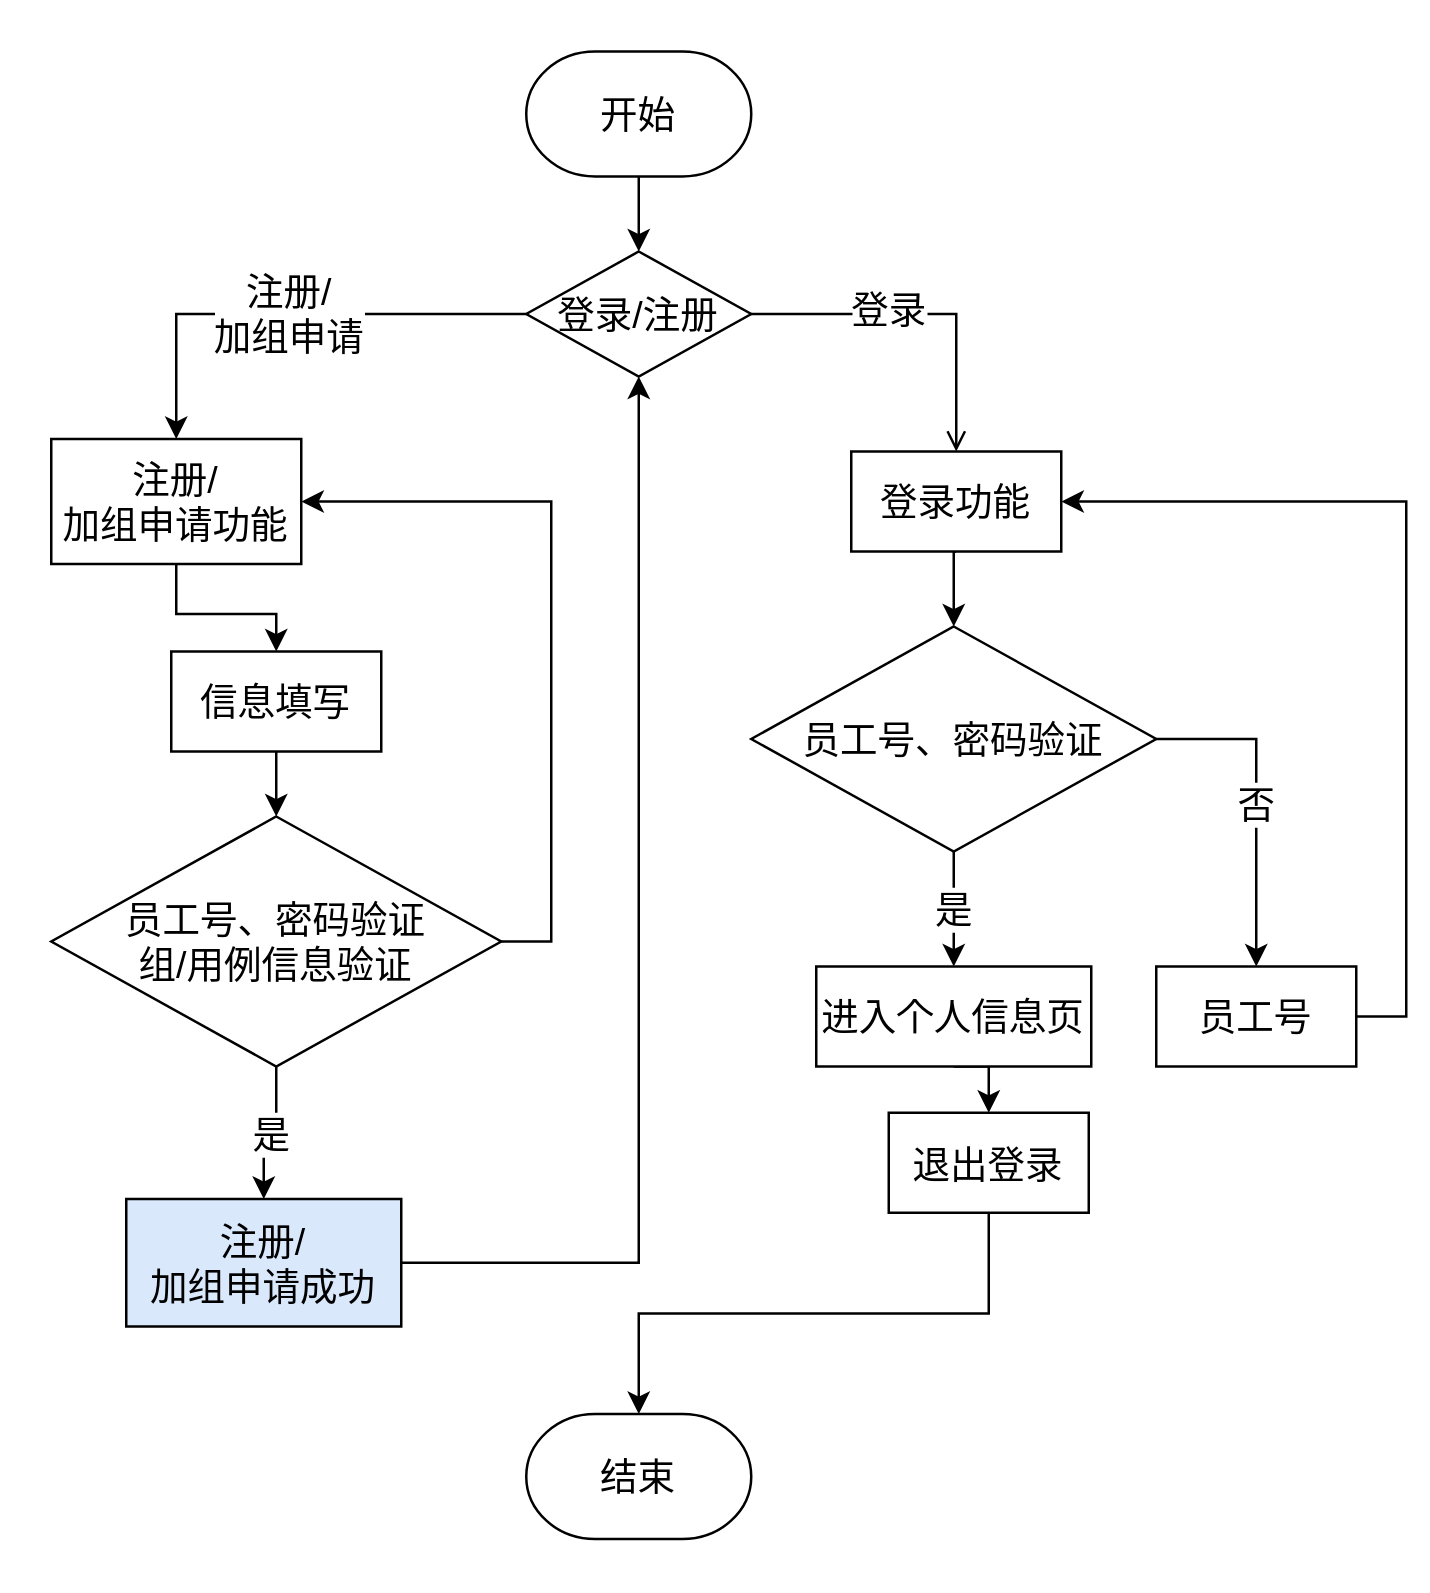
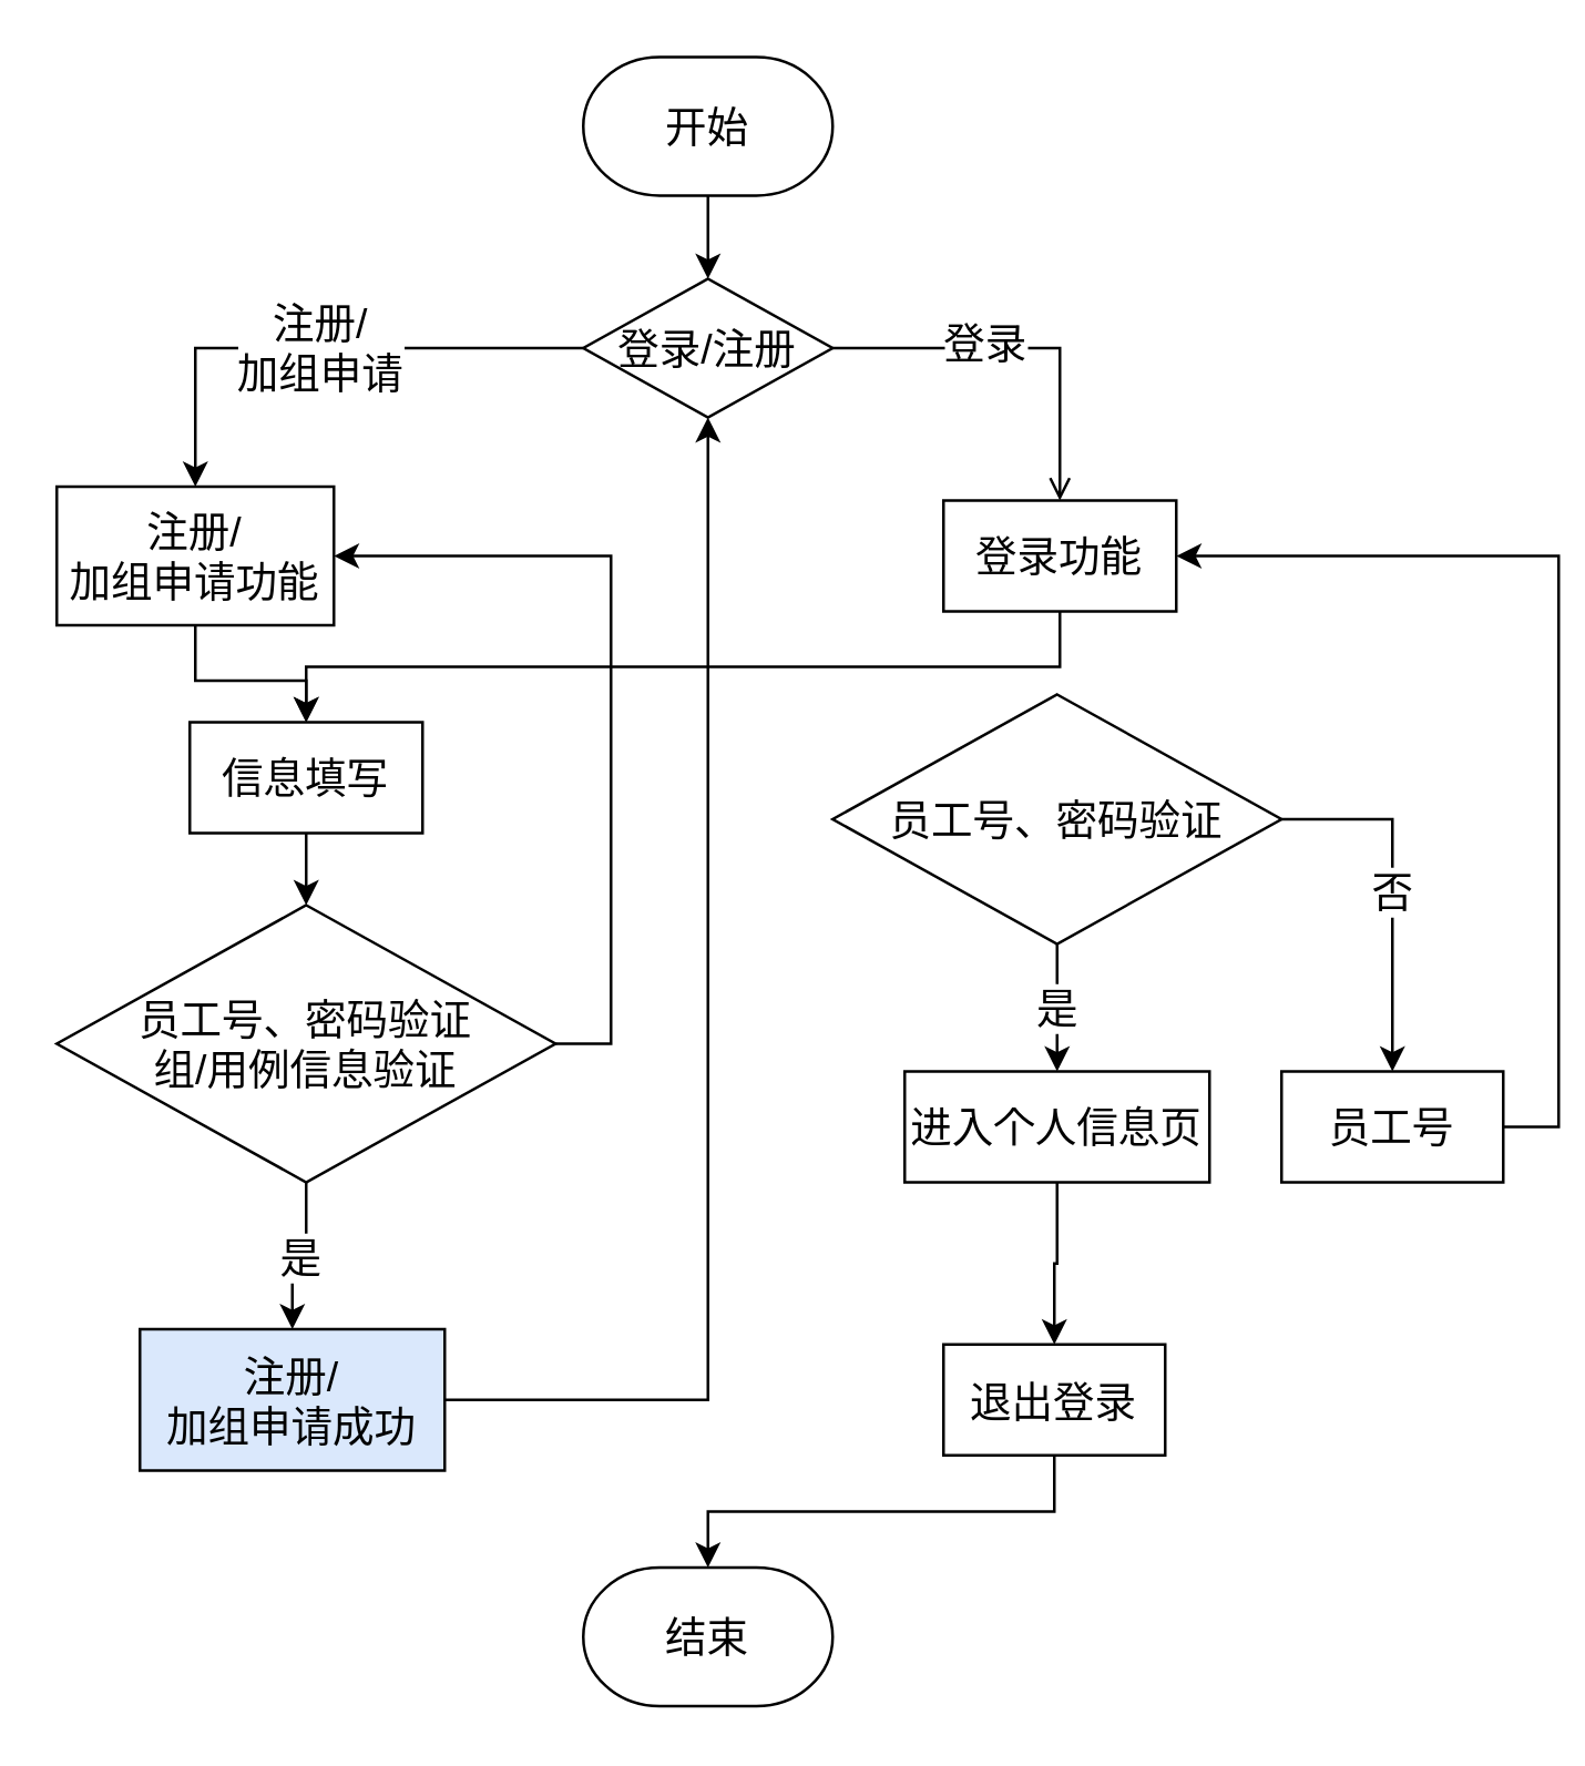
  <mxCell id="0" />
  <mxCell id="1" parent="0" />
- <mxCell id="2" style="edgeStyle=orthogonalEdgeStyle;rounded=0;orthogonalLoop=1;jettySize=auto;html=1;exitX=0.5;exitY=1;exitDx=0;exitDy=0;entryX=0.5;entryY=0;entryDx=0;entryDy=0;fontSize=15;" edge="1" parent="1" source="3" target="18"><mxGeometry relative="1" as="geometry" /></mxCell>
+ <mxCell id="2" style="edgeStyle=orthogonalEdgeStyle;rounded=0;orthogonalLoop=1;jettySize=auto;html=1;exitX=0.5;exitY=1;exitDx=0;exitDy=0;fontSize=15;" edge="1" parent="1" source="3" target="13"><mxGeometry relative="1" as="geometry" /></mxCell>
  <mxCell id="3" value="&lt;font style=&quot;font-size: 15px&quot;&gt;登录功能&lt;/font&gt;" style="rounded=0;whiteSpace=wrap;html=1;" vertex="1" parent="1"><mxGeometry x="340" y="180" width="84" height="40" as="geometry" /></mxCell>
  <mxCell id="4" style="edgeStyle=orthogonalEdgeStyle;rounded=0;orthogonalLoop=1;jettySize=auto;html=1;exitX=1;exitY=0.5;exitDx=0;exitDy=0;entryX=0.5;entryY=0;entryDx=0;entryDy=0;fontSize=15;endArrow=open;" edge="1" parent="1" source="7" target="3"><mxGeometry relative="1" as="geometry" /></mxCell>
  <mxCell id="5" value="登录" style="edgeLabel;html=1;align=center;verticalAlign=middle;resizable=0;points=[];fontSize=15;" vertex="1" connectable="0" parent="4"><mxGeometry x="-0.212" y="3" relative="1" as="geometry"><mxPoint as="offset" /></mxGeometry></mxCell>
  <mxCell id="6" value="注册/&lt;br&gt;加组申请" style="edgeStyle=orthogonalEdgeStyle;rounded=0;orthogonalLoop=1;jettySize=auto;html=1;entryX=0.5;entryY=0;entryDx=0;entryDy=0;fontSize=15;" edge="1" parent="1" source="7" target="11"><mxGeometry relative="1" as="geometry"><mxPoint x="209" y="125" as="sourcePoint" /></mxGeometry></mxCell>
  <mxCell id="7" value="&lt;font style=&quot;font-size: 15px&quot;&gt;登录/注册&lt;/font&gt;" style="rhombus;whiteSpace=wrap;html=1;" vertex="1" parent="1"><mxGeometry x="210" y="100" width="90" height="50" as="geometry" /></mxCell>
  <mxCell id="8" style="edgeStyle=orthogonalEdgeStyle;rounded=0;orthogonalLoop=1;jettySize=auto;html=1;exitX=0.5;exitY=1;exitDx=0;exitDy=0;exitPerimeter=0;entryX=0.5;entryY=0;entryDx=0;entryDy=0;fontSize=15;" edge="1" parent="1" source="9" target="7"><mxGeometry relative="1" as="geometry" /></mxCell>
  <mxCell id="9" value="开始" style="strokeWidth=1;html=1;shape=mxgraph.flowchart.terminator;whiteSpace=wrap;rounded=1;glass=0;fontSize=15;" vertex="1" parent="1"><mxGeometry x="210" y="20" width="90" height="50" as="geometry" /></mxCell>
  <mxCell id="10" style="edgeStyle=orthogonalEdgeStyle;rounded=0;orthogonalLoop=1;jettySize=auto;html=1;exitX=0.5;exitY=1;exitDx=0;exitDy=0;entryX=0.5;entryY=0;entryDx=0;entryDy=0;fontSize=15;" edge="1" parent="1" source="11" target="13"><mxGeometry relative="1" as="geometry" /></mxCell>
  <mxCell id="11" value="&lt;font style=&quot;font-size: 15px&quot;&gt;注册/&lt;br&gt;加组申请功能&lt;br&gt;&lt;/font&gt;" style="rounded=0;whiteSpace=wrap;html=1;" vertex="1" parent="1"><mxGeometry x="20" y="175" width="100" height="50" as="geometry" /></mxCell>
  <mxCell id="12" style="edgeStyle=orthogonalEdgeStyle;rounded=0;orthogonalLoop=1;jettySize=auto;html=1;exitX=0.5;exitY=1;exitDx=0;exitDy=0;entryX=0.5;entryY=0;entryDx=0;entryDy=0;fontSize=15;" edge="1" parent="1" source="13" target="23"><mxGeometry relative="1" as="geometry"><mxPoint x="131" y="340" as="targetPoint" /></mxGeometry></mxCell>
  <mxCell id="13" value="&lt;font style=&quot;font-size: 15px&quot;&gt;信息填写&lt;/font&gt;" style="rounded=0;whiteSpace=wrap;html=1;" vertex="1" parent="1"><mxGeometry x="68" y="260" width="84" height="40" as="geometry" /></mxCell>
  <mxCell id="14" style="edgeStyle=orthogonalEdgeStyle;rounded=0;orthogonalLoop=1;jettySize=auto;html=1;exitX=0.5;exitY=1;exitDx=0;exitDy=0;entryX=0.5;entryY=0;entryDx=0;entryDy=0;fontSize=15;" edge="1" parent="1" source="15" target="27"><mxGeometry relative="1" as="geometry" /></mxCell>
  <mxCell id="15" value="&lt;span style=&quot;font-size: 15px&quot;&gt;进入个人信息页&lt;/span&gt;" style="rounded=0;whiteSpace=wrap;html=1;" vertex="1" parent="1"><mxGeometry x="326" y="386" width="110" height="40" as="geometry" /></mxCell>
  <mxCell id="16" value="是" style="edgeStyle=orthogonalEdgeStyle;rounded=0;orthogonalLoop=1;jettySize=auto;html=1;exitX=0.5;exitY=1;exitDx=0;exitDy=0;entryX=0.5;entryY=0;entryDx=0;entryDy=0;fontSize=15;" edge="1" parent="1" source="18" target="15"><mxGeometry relative="1" as="geometry" /></mxCell>
  <mxCell id="17" value="否" style="edgeStyle=orthogonalEdgeStyle;rounded=0;orthogonalLoop=1;jettySize=auto;html=1;exitX=1;exitY=0.5;exitDx=0;exitDy=0;entryX=0.5;entryY=0;entryDx=0;entryDy=0;fontSize=15;" edge="1" parent="1" source="18" target="20"><mxGeometry relative="1" as="geometry" /></mxCell>
  <mxCell id="18" value="&lt;font style=&quot;font-size: 15px&quot;&gt;员工号、密码验证&lt;/font&gt;" style="rhombus;whiteSpace=wrap;html=1;aspect=fixed;" vertex="1" parent="1"><mxGeometry x="300" y="250" width="162" height="90" as="geometry" /></mxCell>
  <mxCell id="19" style="edgeStyle=orthogonalEdgeStyle;rounded=0;orthogonalLoop=1;jettySize=auto;html=1;exitX=1;exitY=0.5;exitDx=0;exitDy=0;entryX=1;entryY=0.5;entryDx=0;entryDy=0;fontSize=15;" edge="1" parent="1" source="20" target="3"><mxGeometry relative="1" as="geometry" /></mxCell>
  <mxCell id="20" value="&lt;font style=&quot;font-size: 15px&quot;&gt;员工号&lt;/font&gt;" style="rounded=0;whiteSpace=wrap;html=1;" vertex="1" parent="1"><mxGeometry x="462" y="386" width="80" height="40" as="geometry" /></mxCell>
  <mxCell id="21" value="是" style="edgeStyle=orthogonalEdgeStyle;rounded=0;orthogonalLoop=1;jettySize=auto;html=1;exitX=0.5;exitY=1;exitDx=0;exitDy=0;entryX=0.5;entryY=0;entryDx=0;entryDy=0;fontSize=15;" edge="1" parent="1" source="23" target="25"><mxGeometry relative="1" as="geometry"><mxPoint x="131" y="440" as="sourcePoint" /></mxGeometry></mxCell>
  <mxCell id="22" style="edgeStyle=orthogonalEdgeStyle;rounded=0;orthogonalLoop=1;jettySize=auto;html=1;exitX=1;exitY=0.5;exitDx=0;exitDy=0;entryX=1;entryY=0.5;entryDx=0;entryDy=0;fontSize=15;" edge="1" parent="1" source="23" target="11"><mxGeometry relative="1" as="geometry" /></mxCell>
  <mxCell id="23" value="&lt;font style=&quot;font-size: 15px&quot;&gt;员工号、密码验证&lt;br&gt;组/用例信息验证&lt;br&gt;&lt;/font&gt;" style="rhombus;whiteSpace=wrap;html=1;aspect=fixed;" vertex="1" parent="1"><mxGeometry x="20" y="326" width="180" height="100" as="geometry" /></mxCell>
  <mxCell id="24" style="edgeStyle=orthogonalEdgeStyle;rounded=0;orthogonalLoop=1;jettySize=auto;html=1;exitX=1;exitY=0.5;exitDx=0;exitDy=0;entryX=0.5;entryY=1;entryDx=0;entryDy=0;fontSize=15;" edge="1" parent="1" source="25" target="7"><mxGeometry relative="1" as="geometry" /></mxCell>
  <mxCell id="25" value="&lt;font style=&quot;font-size: 15px&quot;&gt;注册/&lt;br&gt;加组申请成功&lt;/font&gt;" style="rounded=0;whiteSpace=wrap;html=1;fillColor=#dae8fc;" vertex="1" parent="1"><mxGeometry x="50" y="479" width="110" height="51" as="geometry" /></mxCell>
  <mxCell id="26" style="edgeStyle=orthogonalEdgeStyle;rounded=0;orthogonalLoop=1;jettySize=auto;html=1;exitX=0.5;exitY=1;exitDx=0;exitDy=0;entryX=0.5;entryY=0;entryDx=0;entryDy=0;entryPerimeter=0;fontSize=15;" edge="1" parent="1" source="27" target="28"><mxGeometry relative="1" as="geometry" /></mxCell>
- <mxCell id="27" value="&lt;font style=&quot;font-size: 15px&quot;&gt;退出登录&lt;/font&gt;" style="rounded=0;whiteSpace=wrap;html=1;" vertex="1" parent="1"><mxGeometry x="355" y="444.5" width="80" height="40" as="geometry" /></mxCell>
+ <mxCell id="27" value="&lt;font style=&quot;font-size: 15px&quot;&gt;退出登录&lt;/font&gt;" style="rounded=0;whiteSpace=wrap;html=1;" vertex="1" parent="1"><mxGeometry x="340" y="484.5" width="80" height="40" as="geometry" /></mxCell>
  <mxCell id="28" value="结束" style="strokeWidth=1;html=1;shape=mxgraph.flowchart.terminator;whiteSpace=wrap;rounded=1;glass=0;fontSize=15;" vertex="1" parent="1"><mxGeometry x="210" y="565" width="90" height="50" as="geometry" /></mxCell>
